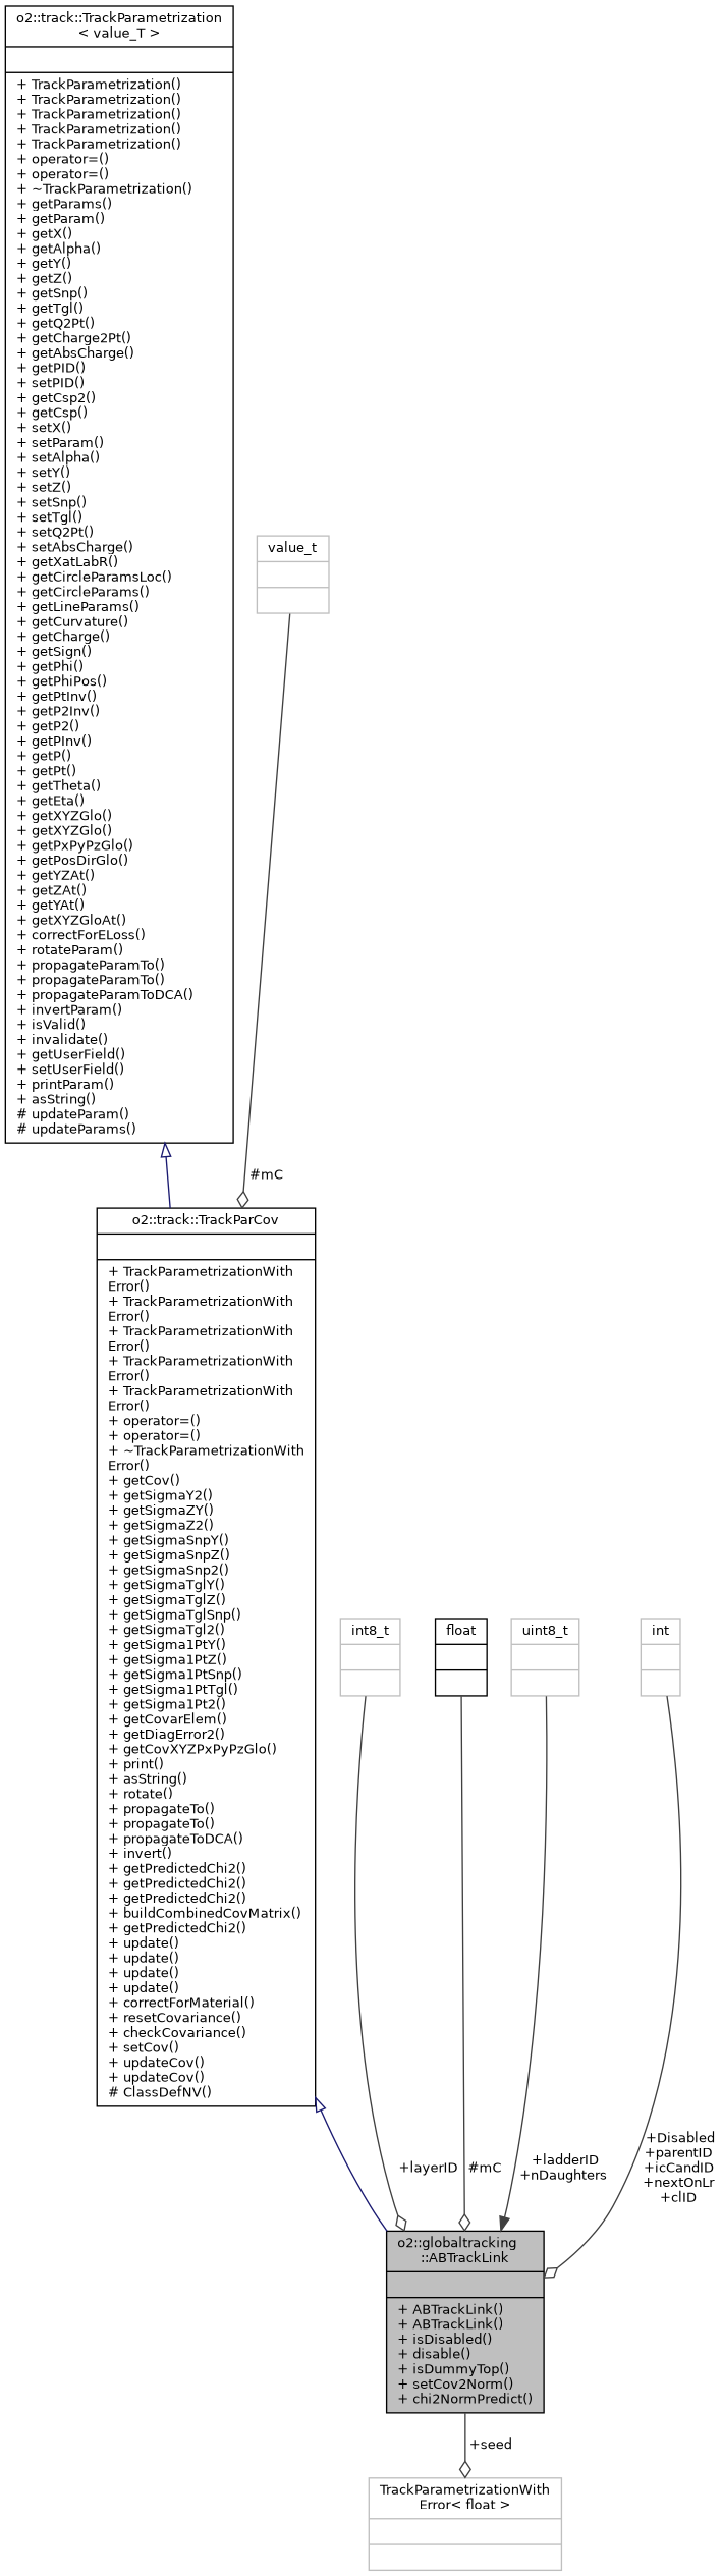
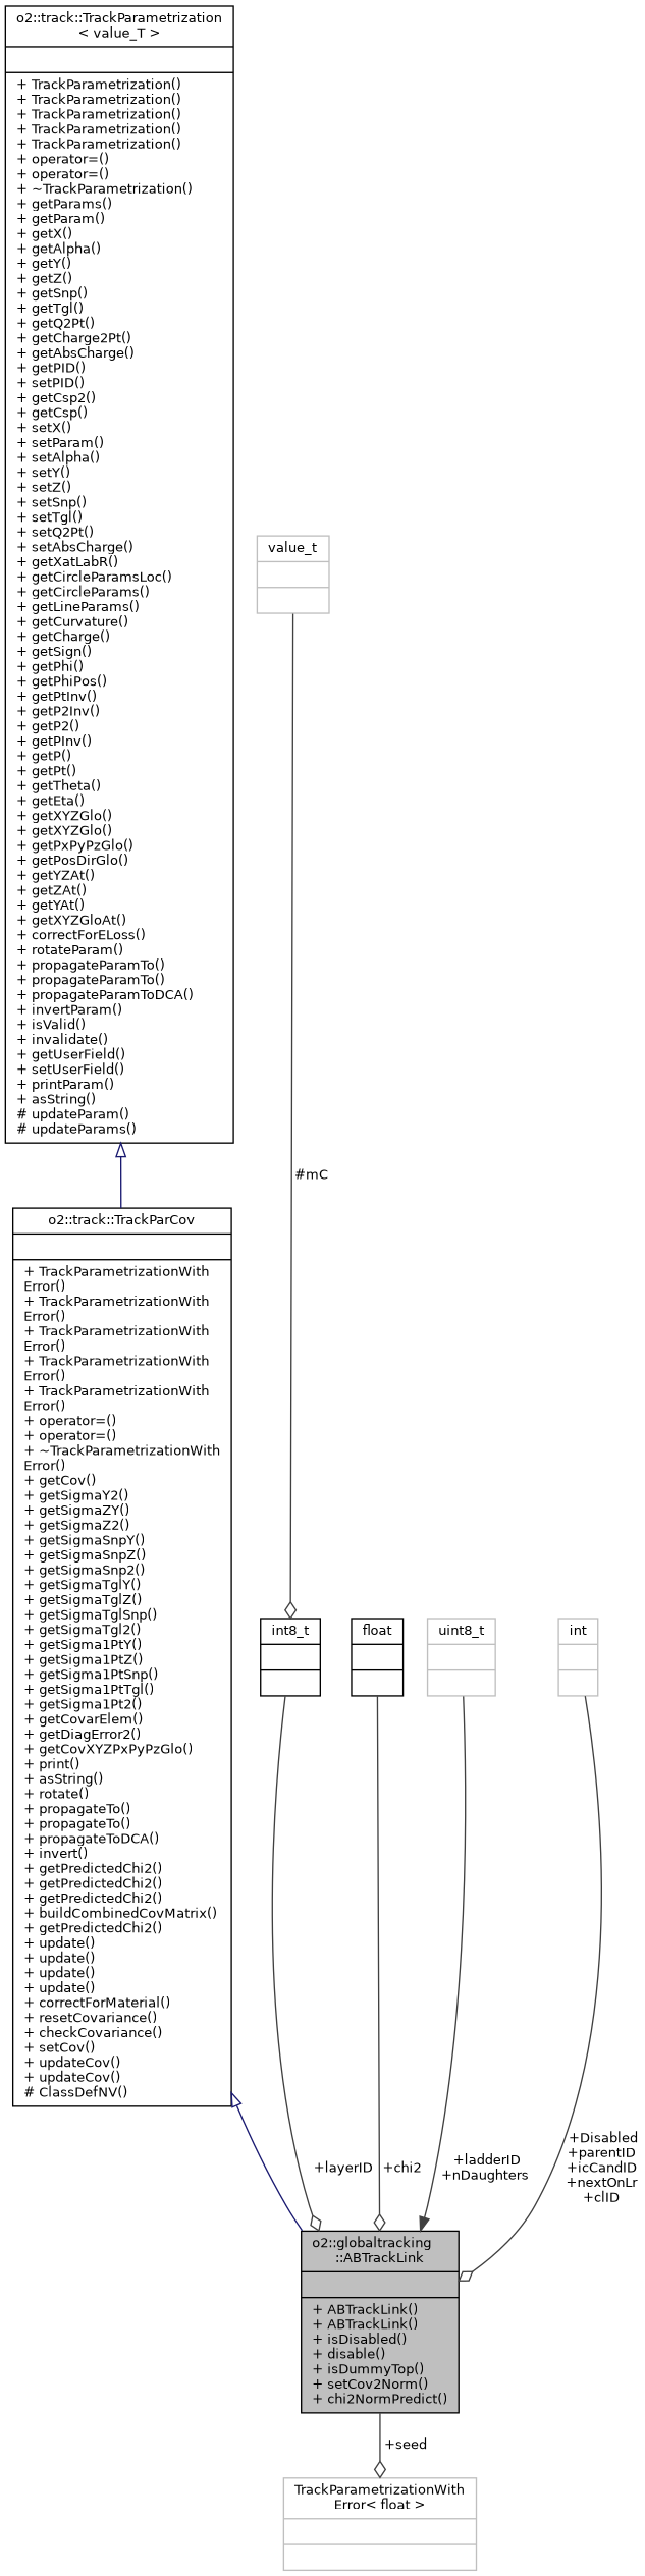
  digraph {
    node [color=grey75 fontname=Helvetica fontsize=10 shape=record]
    edge [arrowhead=odiamond color=grey25 fontname=Helvetica fontsize=10 labelfontname=Helvetica labelfontsize=10 style=solid]
    n1 [color=black fillcolor=grey75 fontcolor=black height=0.2 label="{o2::globaltracking\l::ABTrackLink\n||+ ABTrackLink()\l+ ABTrackLink()\l+ isDisabled()\l+ disable()\l+ isDummyTop()\l+ setCov2Norm()\l+ chi2NormPredict()\l}" style=filled width=0.4]
    n2 [height=0.2 label="{TrackParametrizationWith\lError\< float \>\n||}" width=0.4]
    n3 [color=black height=0.2 label="{o2::track::TrackParCov\n||+ TrackParametrizationWith\lError()\l+ TrackParametrizationWith\lError()\l+ TrackParametrizationWith\lError()\l+ TrackParametrizationWith\lError()\l+ TrackParametrizationWith\lError()\l+ operator=()\l+ operator=()\l+ ~TrackParametrizationWith\lError()\l+ getCov()\l+ getSigmaY2()\l+ getSigmaZY()\l+ getSigmaZ2()\l+ getSigmaSnpY()\l+ getSigmaSnpZ()\l+ getSigmaSnp2()\l+ getSigmaTglY()\l+ getSigmaTglZ()\l+ getSigmaTglSnp()\l+ getSigmaTgl2()\l+ getSigma1PtY()\l+ getSigma1PtZ()\l+ getSigma1PtSnp()\l+ getSigma1PtTgl()\l+ getSigma1Pt2()\l+ getCovarElem()\l+ getDiagError2()\l+ getCovXYZPxPyPzGlo()\l+ print()\l+ asString()\l+ rotate()\l+ propagateTo()\l+ propagateTo()\l+ propagateToDCA()\l+ invert()\l+ getPredictedChi2()\l+ getPredictedChi2()\l+ getPredictedChi2()\l+ buildCombinedCovMatrix()\l+ getPredictedChi2()\l+ update()\l+ update()\l+ update()\l+ update()\l+ correctForMaterial()\l+ resetCovariance()\l+ checkCovariance()\l+ setCov()\l+ updateCov()\l+ updateCov()\l# ClassDefNV()\l}" width=0.4]
    n4 [color=black height=0.2 label="{o2::track::TrackParametrization\l\< value_T \>\n||+ TrackParametrization()\l+ TrackParametrization()\l+ TrackParametrization()\l+ TrackParametrization()\l+ TrackParametrization()\l+ operator=()\l+ operator=()\l+ ~TrackParametrization()\l+ getParams()\l+ getParam()\l+ getX()\l+ getAlpha()\l+ getY()\l+ getZ()\l+ getSnp()\l+ getTgl()\l+ getQ2Pt()\l+ getCharge2Pt()\l+ getAbsCharge()\l+ getPID()\l+ setPID()\l+ getCsp2()\l+ getCsp()\l+ setX()\l+ setParam()\l+ setAlpha()\l+ setY()\l+ setZ()\l+ setSnp()\l+ setTgl()\l+ setQ2Pt()\l+ setAbsCharge()\l+ getXatLabR()\l+ getCircleParamsLoc()\l+ getCircleParams()\l+ getLineParams()\l+ getCurvature()\l+ getCharge()\l+ getSign()\l+ getPhi()\l+ getPhiPos()\l+ getPtInv()\l+ getP2Inv()\l+ getP2()\l+ getPInv()\l+ getP()\l+ getPt()\l+ getTheta()\l+ getEta()\l+ getXYZGlo()\l+ getXYZGlo()\l+ getPxPyPzGlo()\l+ getPosDirGlo()\l+ getYZAt()\l+ getZAt()\l+ getYAt()\l+ getXYZGloAt()\l+ correctForELoss()\l+ rotateParam()\l+ propagateParamTo()\l+ propagateParamTo()\l+ propagateParamToDCA()\l+ invertParam()\l+ isValid()\l+ invalidate()\l+ getUserField()\l+ setUserField()\l+ printParam()\l+ asString()\l# updateParam()\l# updateParams()\l}" width=0.4]
    n5 [height=0.2 label="{value_t\n||}" width=0.4]
-   n6 [height=0.2 label="{int8_t\n||}" width=0.4]
+   n6 [color=black height=0.2 label="{int8_t\n||}" width=0.4]
    n7 [color=black height=0.2 label="{float\n||}" width=0.4]
    n8 [height=0.2 label="{uint8_t\n||}" width=0.4]
    n9 [height=0.2 label="{int\n||}" width=0.4]
    n1 -> n2 [label=" +seed"]
    n3 -> n1 [arrowtail=onormal color=midnightblue dir=back arrowhead=""]
    n4 -> n3 [arrowtail=onormal color=midnightblue dir=back arrowhead=""]
-   n5 -> n3 [label=" #mC"]
+   n5 -> n6 [label=" #mC"]
    n6 -> n1 [label=" +layerID"]
-   n7 -> n1 [label=" #mC"]
+   n7 -> n1 [label=" +chi2"]
    n8 -> n1 [arrowhead=normal label=" +ladderID\n+nDaughters"]
    n9 -> n1 [label=" +Disabled\n+parentID\n+icCandID\n+nextOnLr\n+clID"]
  }
